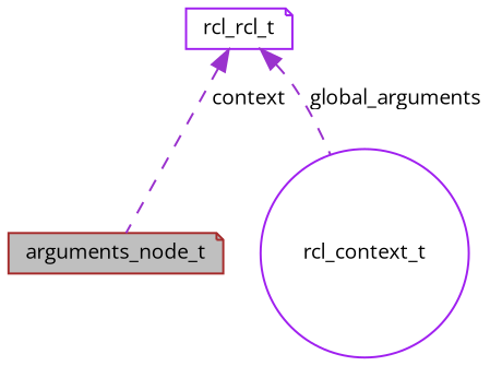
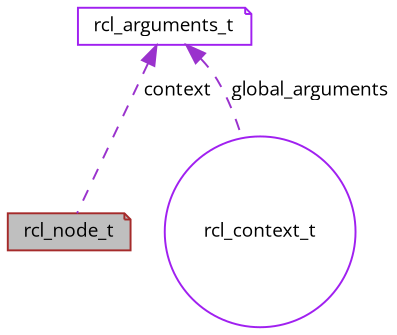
  digraph {
    fontname="Open Sans"
    node [color=purple fillcolor=white fontname="Open Sans" fontsize=10 shape=note style=filled]
    edge [color=darkorchid3 dir=back fontname="Open Sans" fontsize=10 labelfontname=Helvetica labelfontsize=10 style=dashed]
-   n1 [color=brown fillcolor=grey75 fontcolor=black height=0.2 label=arguments_node_t width=0.4]
+   n1 [color=brown fillcolor=grey75 fontcolor=black height=0.2 label=rcl_node_t width=0.4]
    n2 [height=0.2 label=rcl_context_t shape=circle width=0.4]
-   n3 [height=0.2 label=rcl_rcl_t width=0.4]
+   n3 [height=0.2 label=rcl_arguments_t width=0.4]
    n3 -> n1 [label=" context"]
    n3 -> n2 [label=" global_arguments"]
  }
